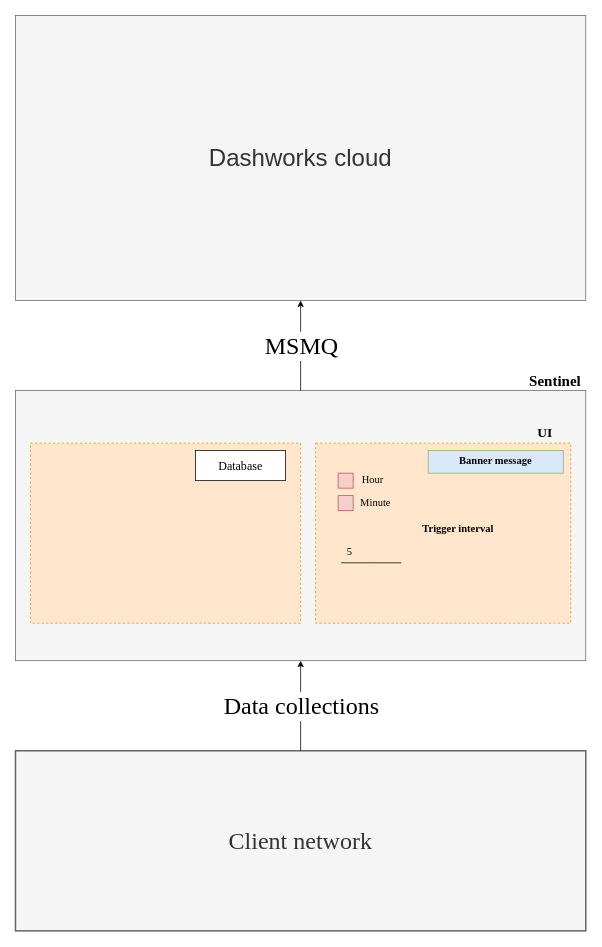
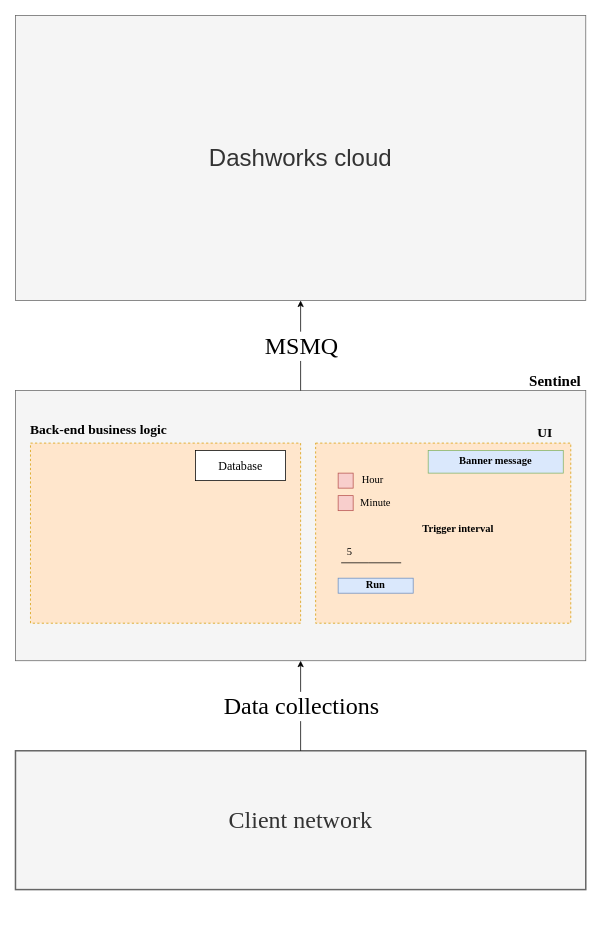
  <mxCell id="0" />
  <mxCell id="1" parent="0" />
  <mxCell id="2" value="" style="rounded=0;whiteSpace=wrap;html=1;fillColor=#f5f5f5;fontColor=#333333;strokeColor=#666666;" parent="1" vertex="1"><mxGeometry x="20" y="520" width="760" height="360" as="geometry" /></mxCell>
  <mxCell id="3" value="" style="rounded=0;whiteSpace=wrap;html=1;fontFamily=Times New Roman;" parent="1" vertex="1"><mxGeometry x="60" y="610" width="120" height="200" as="geometry" /></mxCell>
  <mxCell id="4" value="" style="rounded=0;whiteSpace=wrap;html=1;fontFamily=Times New Roman;" parent="1" vertex="1"><mxGeometry x="240" y="610" width="120" height="200" as="geometry" /></mxCell>
  <mxCell id="5" value="" style="rounded=0;whiteSpace=wrap;html=1;fontFamily=Times New Roman;fontSize=14;strokeWidth=1;fillColor=#ffe6cc;strokeColor=#d79b00;dashed=1;" parent="1" vertex="1"><mxGeometry x="420" y="590" width="340" height="240" as="geometry" /></mxCell>
  <mxCell id="6" value="Trigger interval" style="text;html=1;strokeColor=none;fillColor=none;align=center;verticalAlign=middle;whiteSpace=wrap;rounded=0;fontFamily=Times New Roman;fontSize=14;fontStyle=1" parent="1" vertex="1"><mxGeometry x="540" y="690" width="140" height="30" as="geometry" /></mxCell>
  <mxCell id="7" value="" style="endArrow=none;html=1;rounded=0;fontFamily=Times New Roman;fontSize=14;" parent="1" edge="1"><mxGeometry width="50" height="50" relative="1" as="geometry"><mxPoint x="454" y="749.5" as="sourcePoint" /><mxPoint x="534" y="749.5" as="targetPoint" /><Array as="points"><mxPoint x="490" y="749.5" /></Array></mxGeometry></mxCell>
  <mxCell id="8" value="5" style="text;html=1;strokeColor=none;fillColor=none;align=left;verticalAlign=middle;whiteSpace=wrap;rounded=0;fontFamily=Times New Roman;fontSize=14;" parent="1" vertex="1"><mxGeometry x="460" y="720" width="20" height="30" as="geometry" /></mxCell>
  <mxCell id="9" value="Hour" style="text;html=1;strokeColor=none;fillColor=none;align=left;verticalAlign=middle;whiteSpace=wrap;rounded=0;fontFamily=Times New Roman;fontSize=14;" parent="1" vertex="1"><mxGeometry x="480" y="630" width="40" height="20" as="geometry" /></mxCell>
  <mxCell id="10" value="" style="whiteSpace=wrap;html=1;aspect=fixed;fontFamily=Times New Roman;fontSize=14;strokeWidth=1;fillColor=#f8cecc;strokeColor=#b85450;" parent="1" vertex="1"><mxGeometry x="450" y="630" width="20" height="20" as="geometry" /></mxCell>
  <mxCell id="11" value="" style="whiteSpace=wrap;html=1;aspect=fixed;fontFamily=Times New Roman;fontSize=14;strokeWidth=1;fillColor=#f8cecc;strokeColor=#b85450;" parent="1" vertex="1"><mxGeometry x="450" y="660" width="20" height="20" as="geometry" /></mxCell>
  <mxCell id="12" value="Minute" style="text;html=1;strokeColor=none;fillColor=none;align=center;verticalAlign=middle;whiteSpace=wrap;rounded=0;fontFamily=Times New Roman;fontSize=14;" parent="1" vertex="1"><mxGeometry x="480" y="660" width="40" height="20" as="geometry" /></mxCell>
+ <mxCell id="13" value="Run" style="rounded=0;whiteSpace=wrap;html=1;fontFamily=Times New Roman;fontSize=14;strokeWidth=1;fontStyle=1;fillColor=#dae8fc;strokeColor=#6c8ebf;" parent="1" vertex="1"><mxGeometry x="450" y="770" width="100" height="20" as="geometry" /></mxCell>
  <mxCell id="14" value="Banner message" style="rounded=0;whiteSpace=wrap;html=1;fontFamily=Times New Roman;fontSize=14;strokeWidth=1;fontStyle=1;fillColor=#dae8fc;strokeColor=#82b366;" parent="1" vertex="1"><mxGeometry x="570" y="600" width="180" height="30" as="geometry" /></mxCell>
  <mxCell id="15" value="Sentinel" style="text;strokeColor=none;fillColor=none;align=left;verticalAlign=middle;spacingLeft=4;spacingRight=4;overflow=hidden;points=[[0,0.5],[1,0.5]];portConstraint=eastwest;rotatable=0;fontFamily=Times New Roman;fontSize=20;fontStyle=1" parent="1" vertex="1"><mxGeometry x="699" y="490" width="81" height="30" as="geometry" /></mxCell>
  <mxCell id="16" value="UI" style="text;strokeColor=none;fillColor=none;align=left;verticalAlign=middle;spacingLeft=4;spacingRight=4;overflow=hidden;points=[[0,0.5],[1,0.5]];portConstraint=eastwest;rotatable=0;fontFamily=Times New Roman;fontSize=18;fontStyle=1" parent="1" vertex="1"><mxGeometry x="710" width="30" height="30" as="geometry" y="560" /></mxCell>
+ <mxCell id="17" value="Back-end business logic " style="text;strokeColor=none;fillColor=none;align=left;verticalAlign=middle;spacingLeft=4;spacingRight=4;overflow=hidden;points=[[0,0.5],[1,0.5]];portConstraint=eastwest;rotatable=0;fontFamily=Times New Roman;fontSize=18;fontStyle=1" parent="1" vertex="1"><mxGeometry x="34" y="555" width="216" height="30" as="geometry" /></mxCell>
  <mxCell id="18" value="" style="rounded=0;whiteSpace=wrap;html=1;fontFamily=Times New Roman;fontSize=18;strokeWidth=1;dashed=1;fillColor=#ffe6cc;strokeColor=#d79b00;" parent="1" vertex="1"><mxGeometry x="40" y="590" width="360" height="240" as="geometry" /></mxCell>
  <mxCell id="19" value="Database" style="rounded=0;whiteSpace=wrap;html=1;fontFamily=Times New Roman;fontSize=16;" parent="1" vertex="1"><mxGeometry x="260" y="600" width="120" height="40" as="geometry" /></mxCell>
  <mxCell id="20" value="" style="endArrow=classic;html=1;rounded=0;fontFamily=Times New Roman;fontSize=32;entryX=0.5;entryY=1;entryDx=0;entryDy=0;exitX=0.5;exitY=0;exitDx=0;exitDy=0;" parent="1" edge="1" target="25" source="2"><mxGeometry relative="1" as="geometry"><mxPoint x="394" y="510" as="sourcePoint" /><mxPoint x="394" y="320" as="targetPoint" /></mxGeometry></mxCell>
  <mxCell id="21" value="MSMQ" style="edgeLabel;resizable=0;html=1;align=center;verticalAlign=middle;dashed=1;fontFamily=Times New Roman;fontSize=32;strokeWidth=2;" parent="20" connectable="0" vertex="1"><mxGeometry relative="1" as="geometry" /></mxCell>
- <mxCell id="22" value="Client network" style="rounded=0;whiteSpace=wrap;html=1;fontFamily=Times New Roman;fontSize=32;strokeWidth=2;fillColor=#f5f5f5;fontColor=#333333;strokeColor=#666666;" parent="1" vertex="1"><mxGeometry x="20" y="1000" width="760" height="240" as="geometry" /></mxCell>
+ <mxCell id="22" value="Client network" style="rounded=0;whiteSpace=wrap;html=1;fontFamily=Times New Roman;fontSize=32;strokeWidth=2;fillColor=#f5f5f5;fontColor=#333333;strokeColor=#666666;" parent="1" vertex="1"><mxGeometry x="20" y="1000" width="760" height="185" as="geometry" /></mxCell>
  <mxCell id="23" value="" style="endArrow=classic;html=1;rounded=0;fontFamily=Times New Roman;fontSize=32;entryX=0.5;entryY=1;entryDx=0;entryDy=0;exitX=0.5;exitY=0;exitDx=0;exitDy=0;" parent="1" source="22" target="2" edge="1"><mxGeometry relative="1" as="geometry"><mxPoint x="380" y="1010" as="sourcePoint" /><mxPoint x="540" y="1010" as="targetPoint" /></mxGeometry></mxCell>
  <mxCell id="24" value="Data collections" style="edgeLabel;resizable=0;html=1;align=center;verticalAlign=middle;fontFamily=Times New Roman;fontSize=32;strokeWidth=2;" parent="23" connectable="0" vertex="1"><mxGeometry relative="1" as="geometry" /></mxCell>
  <mxCell id="25" value="Dashworks cloud" style="rounded=0;whiteSpace=wrap;html=1;fontSize=32;fillColor=#f5f5f5;fontColor=#333333;strokeColor=#666666;" parent="1" vertex="1"><mxGeometry x="20" y="20" width="760" height="380" as="geometry" /></mxCell>
